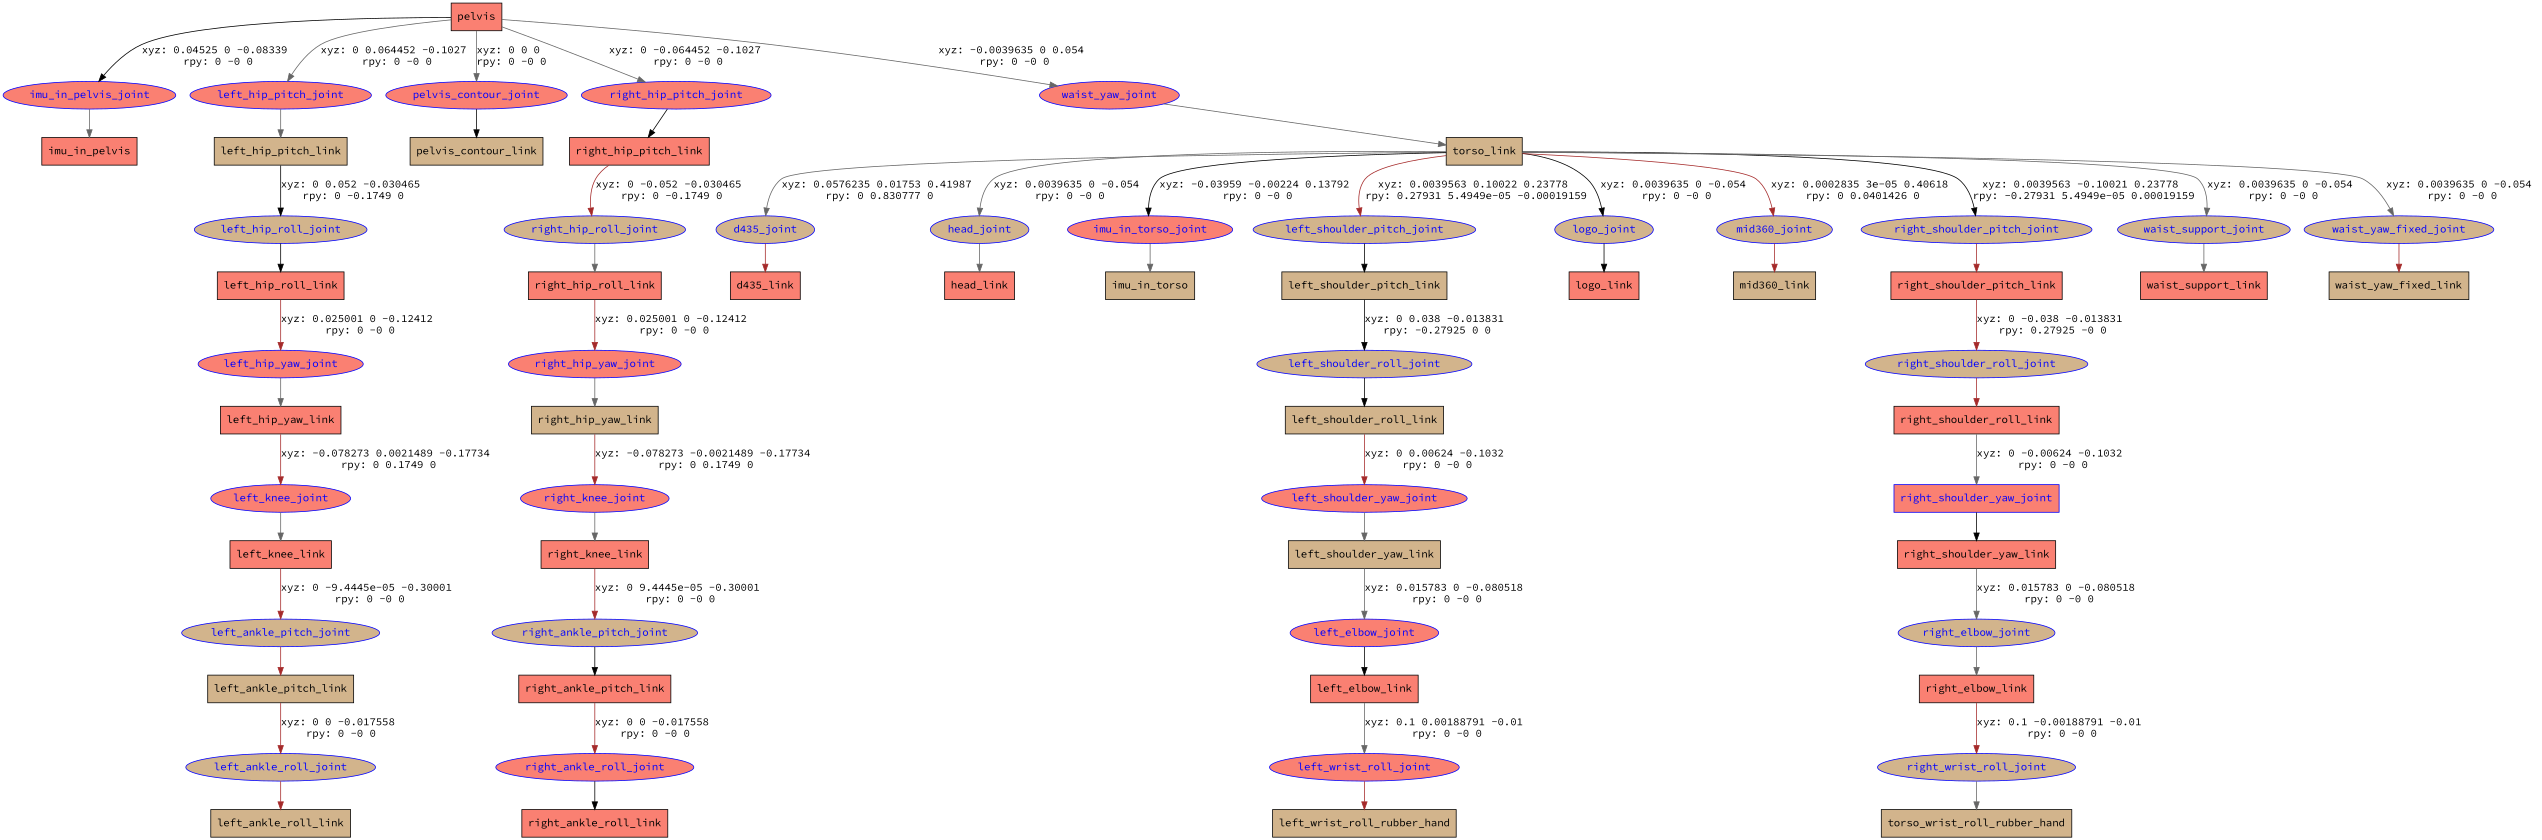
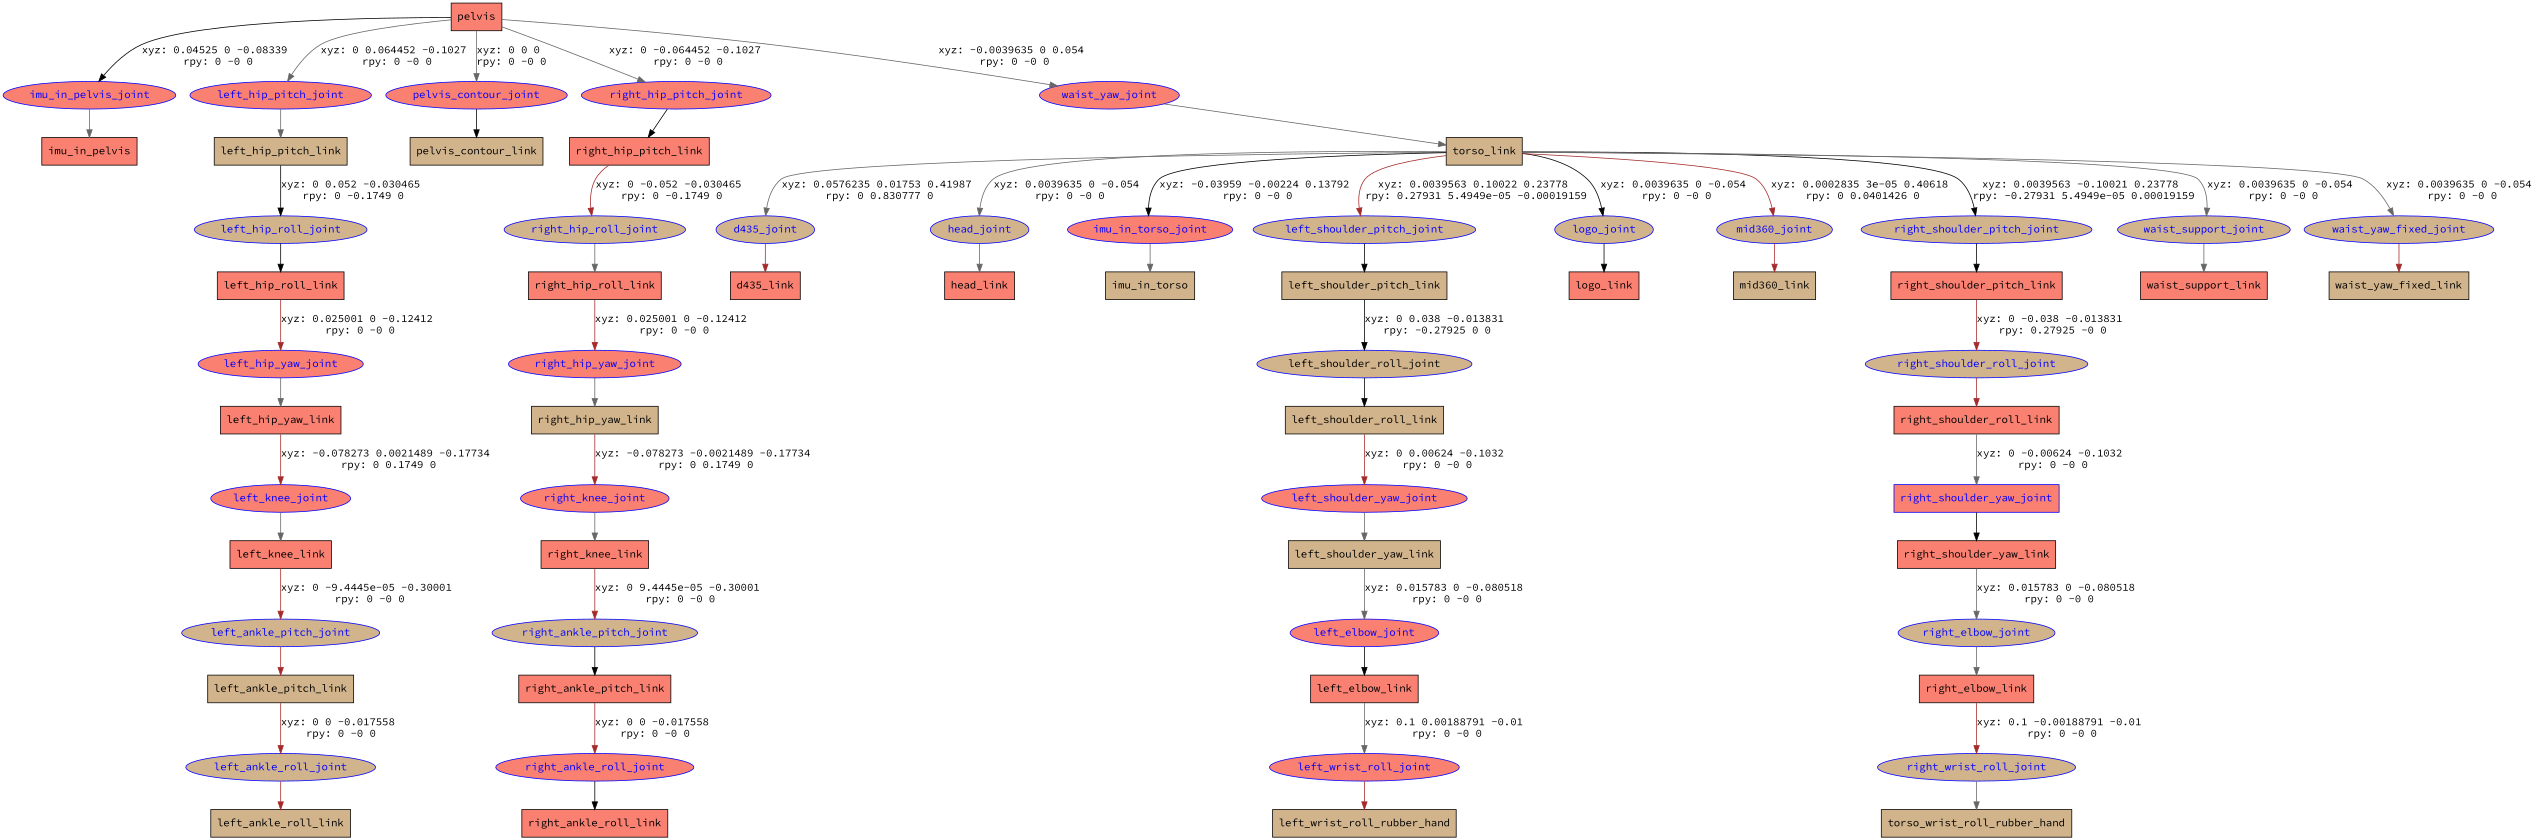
  digraph {
    fontname="Source Code Pro"
    node [fillcolor=salmon fontname="Source Code Pro" shape=box style=filled]
    edge [color=gray40 fontname="Source Code Pro"]
    n1 [label=pelvis]
    imu_in_pelvis_joint [color=blue fontcolor=blue shape=ellipse]
    left_hip_pitch_joint [color=blue fontcolor=blue shape=ellipse]
    pelvis_contour_joint [color=blue fontcolor=blue shape=ellipse]
    right_hip_pitch_joint [color=blue fontcolor=blue shape=ellipse]
    waist_yaw_joint [color=blue fontcolor=blue shape=ellipse]
    n7 [label=imu_in_pelvis]
    n8 [fillcolor=tan label=left_hip_pitch_link]
    n9 [fillcolor=tan label=pelvis_contour_link]
    n10 [label=right_hip_pitch_link]
    n11 [fillcolor=tan label=torso_link]
    left_hip_roll_joint [color=blue fillcolor=tan fontcolor=blue shape=ellipse]
    n13 [label=left_hip_roll_link]
    left_hip_yaw_joint [color=blue fontcolor=blue shape=ellipse]
    n15 [label=left_hip_yaw_link]
    left_knee_joint [color=blue fontcolor=blue shape=ellipse]
    n17 [label=left_knee_link]
    left_ankle_pitch_joint [color=blue fillcolor=tan fontcolor=blue shape=ellipse]
    n19 [fillcolor=tan label=left_ankle_pitch_link]
    left_ankle_roll_joint [color=blue fillcolor=tan fontcolor=blue shape=ellipse]
    n21 [fillcolor=tan label=left_ankle_roll_link]
    right_hip_roll_joint [color=blue fillcolor=tan fontcolor=blue shape=ellipse]
    n23 [label=right_hip_roll_link]
    right_hip_yaw_joint [color=blue fontcolor=blue shape=ellipse]
    n25 [fillcolor=tan label=right_hip_yaw_link]
    right_knee_joint [color=blue fontcolor=blue shape=ellipse]
    n27 [label=right_knee_link]
    right_ankle_pitch_joint [color=blue fillcolor=tan fontcolor=blue shape=ellipse]
    n29 [label=right_ankle_pitch_link]
    right_ankle_roll_joint [color=blue fontcolor=blue shape=ellipse]
    n31 [label=right_ankle_roll_link]
    d435_joint [color=blue fillcolor=tan fontcolor=blue shape=ellipse]
    head_joint [color=blue fillcolor=tan fontcolor=blue shape=ellipse]
    imu_in_torso_joint [color=blue fontcolor=blue shape=ellipse]
    left_shoulder_pitch_joint [color=blue fillcolor=tan fontcolor=blue shape=ellipse]
    logo_joint [color=blue fillcolor=tan fontcolor=blue shape=ellipse]
    mid360_joint [color=blue fillcolor=tan fontcolor=blue shape=ellipse]
    right_shoulder_pitch_joint [color=blue fillcolor=tan fontcolor=blue shape=ellipse]
    waist_support_joint [color=blue fillcolor=tan fontcolor=blue shape=ellipse]
    waist_yaw_fixed_joint [color=blue fillcolor=tan fontcolor=blue shape=ellipse]
    n41 [label=d435_link]
    n42 [label=head_link]
    n43 [fillcolor=tan label=imu_in_torso]
    n44 [fillcolor=tan label=left_shoulder_pitch_link]
    n45 [label=logo_link]
    n46 [fillcolor=tan label=mid360_link]
    n47 [label=right_shoulder_pitch_link]
    n48 [label=waist_support_link]
    n49 [fillcolor=tan label=waist_yaw_fixed_link]
-   left_shoulder_roll_joint [color=blue fillcolor=tan fontcolor=blue shape=ellipse]
+   left_shoulder_roll_joint [color=blue fillcolor=tan fontcolor=black shape=ellipse]
    n51 [fillcolor=tan label=left_shoulder_roll_link]
    left_shoulder_yaw_joint [color=blue fontcolor=blue shape=ellipse]
    n53 [fillcolor=tan label=left_shoulder_yaw_link]
    left_elbow_joint [color=blue fontcolor=blue shape=ellipse]
    n55 [label=left_elbow_link]
    left_wrist_roll_joint [color=blue fontcolor=blue shape=ellipse]
    n57 [fillcolor=tan label=left_wrist_roll_rubber_hand]
    right_shoulder_roll_joint [color=blue fillcolor=tan fontcolor=blue shape=ellipse]
    n59 [label=right_shoulder_roll_link]
    right_shoulder_yaw_joint [color=blue fontcolor=blue]
    n61 [label=right_shoulder_yaw_link]
    right_elbow_joint [color=blue fillcolor=tan fontcolor=blue shape=ellipse]
    n63 [label=right_elbow_link]
    right_wrist_roll_joint [color=blue fillcolor=tan fontcolor=blue shape=ellipse]
    n65 [fillcolor=tan label=torso_wrist_roll_rubber_hand]
    n1 -> imu_in_pelvis_joint [color=black label="xyz: 0.04525 0 -0.08339 \nrpy: 0 -0 0"]
    n1 -> left_hip_pitch_joint [label="xyz: 0 0.064452 -0.1027 \nrpy: 0 -0 0"]
    n1 -> pelvis_contour_joint [label="xyz: 0 0 0 \nrpy: 0 -0 0"]
    n1 -> right_hip_pitch_joint [label="xyz: 0 -0.064452 -0.1027 \nrpy: 0 -0 0"]
    n1 -> waist_yaw_joint [label="xyz: -0.0039635 0 0.054 \nrpy: 0 -0 0"]
    imu_in_pelvis_joint -> n7
    left_hip_pitch_joint -> n8
    pelvis_contour_joint -> n9 [color=black]
    right_hip_pitch_joint -> n10 [color=black]
    waist_yaw_joint -> n11
    n8 -> left_hip_roll_joint [color=black label="xyz: 0 0.052 -0.030465 \nrpy: 0 -0.1749 0"]
    n10 -> right_hip_roll_joint [color=brown label="xyz: 0 -0.052 -0.030465 \nrpy: 0 -0.1749 0"]
    n11 -> d435_joint [label="xyz: 0.0576235 0.01753 0.41987 \nrpy: 0 0.830777 0"]
    n11 -> head_joint [label="xyz: 0.0039635 0 -0.054 \nrpy: 0 -0 0"]
    n11 -> imu_in_torso_joint [color=black label="xyz: -0.03959 -0.00224 0.13792 \nrpy: 0 -0 0"]
    n11 -> left_shoulder_pitch_joint [color=brown label="xyz: 0.0039563 0.10022 0.23778 \nrpy: 0.27931 5.4949e-05 -0.00019159"]
    n11 -> logo_joint [color=black label="xyz: 0.0039635 0 -0.054 \nrpy: 0 -0 0"]
    n11 -> mid360_joint [color=brown label="xyz: 0.0002835 3e-05 0.40618 \nrpy: 0 0.0401426 0"]
    n11 -> right_shoulder_pitch_joint [color=black label="xyz: 0.0039563 -0.10021 0.23778 \nrpy: -0.27931 5.4949e-05 0.00019159"]
    n11 -> waist_support_joint [label="xyz: 0.0039635 0 -0.054 \nrpy: 0 -0 0"]
    n11 -> waist_yaw_fixed_joint [label="xyz: 0.0039635 0 -0.054 \nrpy: 0 -0 0"]
    left_hip_roll_joint -> n13 [color=black]
    n13 -> left_hip_yaw_joint [color=brown label="xyz: 0.025001 0 -0.12412 \nrpy: 0 -0 0"]
    left_hip_yaw_joint -> n15
    n15 -> left_knee_joint [color=brown label="xyz: -0.078273 0.0021489 -0.17734 \nrpy: 0 0.1749 0"]
    left_knee_joint -> n17
    n17 -> left_ankle_pitch_joint [color=brown label="xyz: 0 -9.4445e-05 -0.30001 \nrpy: 0 -0 0"]
    left_ankle_pitch_joint -> n19 [color=brown]
    n19 -> left_ankle_roll_joint [color=brown label="xyz: 0 0 -0.017558 \nrpy: 0 -0 0"]
    left_ankle_roll_joint -> n21 [color=brown]
    right_hip_roll_joint -> n23
    n23 -> right_hip_yaw_joint [color=brown label="xyz: 0.025001 0 -0.12412 \nrpy: 0 -0 0"]
    right_hip_yaw_joint -> n25
    n25 -> right_knee_joint [color=brown label="xyz: -0.078273 -0.0021489 -0.17734 \nrpy: 0 0.1749 0"]
    right_knee_joint -> n27
    n27 -> right_ankle_pitch_joint [color=brown label="xyz: 0 9.4445e-05 -0.30001 \nrpy: 0 -0 0"]
    right_ankle_pitch_joint -> n29 [color=black]
    n29 -> right_ankle_roll_joint [color=brown label="xyz: 0 0 -0.017558 \nrpy: 0 -0 0"]
    right_ankle_roll_joint -> n31 [color=black]
    d435_joint -> n41 [color=brown]
    head_joint -> n42
    imu_in_torso_joint -> n43
    left_shoulder_pitch_joint -> n44 [color=black]
    logo_joint -> n45 [color=black]
    mid360_joint -> n46 [color=brown]
-   right_shoulder_pitch_joint -> n47 [color=brown]
+   right_shoulder_pitch_joint -> n47 [color=black]
    waist_support_joint -> n48
    waist_yaw_fixed_joint -> n49 [color=brown]
    n44 -> left_shoulder_roll_joint [color=black label="xyz: 0 0.038 -0.013831 \nrpy: -0.27925 0 0"]
    n47 -> right_shoulder_roll_joint [color=brown label="xyz: 0 -0.038 -0.013831 \nrpy: 0.27925 -0 0"]
    left_shoulder_roll_joint -> n51 [color=black]
    n51 -> left_shoulder_yaw_joint [color=brown label="xyz: 0 0.00624 -0.1032 \nrpy: 0 -0 0"]
    left_shoulder_yaw_joint -> n53
    n53 -> left_elbow_joint [label="xyz: 0.015783 0 -0.080518 \nrpy: 0 -0 0"]
    left_elbow_joint -> n55 [color=black]
    n55 -> left_wrist_roll_joint [label="xyz: 0.1 0.00188791 -0.01 \nrpy: 0 -0 0"]
    left_wrist_roll_joint -> n57 [color=brown]
    right_shoulder_roll_joint -> n59 [color=brown]
    n59 -> right_shoulder_yaw_joint [label="xyz: 0 -0.00624 -0.1032 \nrpy: 0 -0 0"]
    right_shoulder_yaw_joint -> n61 [color=black]
    n61 -> right_elbow_joint [label="xyz: 0.015783 0 -0.080518 \nrpy: 0 -0 0"]
    right_elbow_joint -> n63
    n63 -> right_wrist_roll_joint [color=brown label="xyz: 0.1 -0.00188791 -0.01 \nrpy: 0 -0 0"]
    right_wrist_roll_joint -> n65
  }
